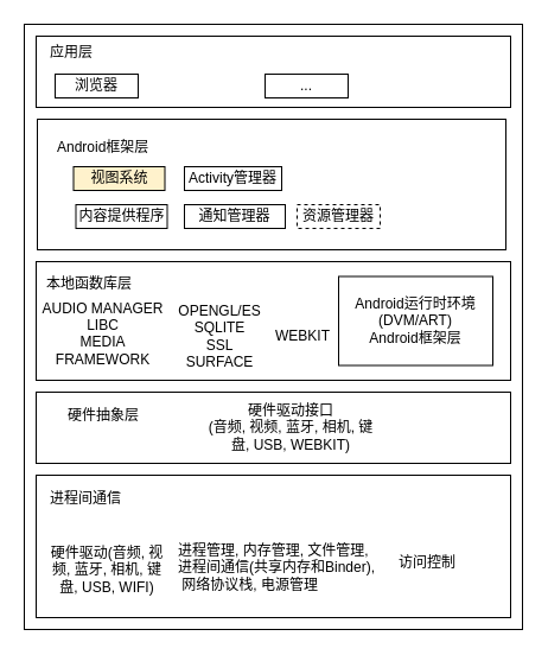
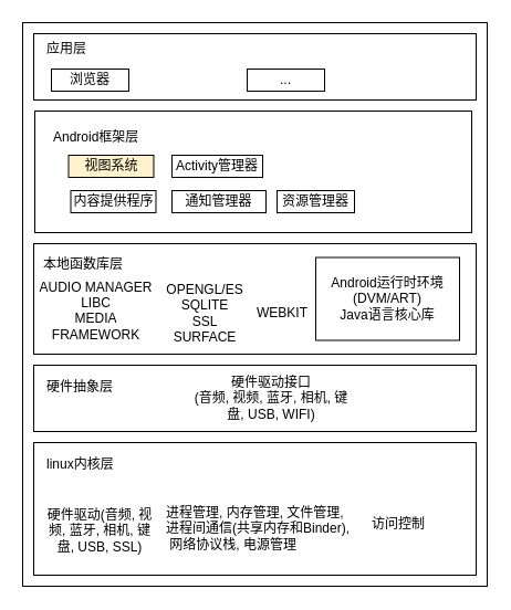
  <mxCell id="0" />
  <mxCell id="1" parent="0" />
  <mxCell id="2" value="" style="group" parent="1" vertex="1" connectable="0"><mxGeometry x="20" y="20" width="420" height="510" as="geometry" /></mxCell>
  <mxCell id="3" value="" style="rounded=0;whiteSpace=wrap;html=1;" parent="2" vertex="1"><mxGeometry width="420" height="510" as="geometry" /></mxCell>
  <mxCell id="4" value="" style="rounded=0;whiteSpace=wrap;html=1;" parent="2" vertex="1"><mxGeometry x="10" y="10" width="400" height="60" as="geometry" /></mxCell>
  <mxCell id="5" value="" style="rounded=0;whiteSpace=wrap;html=1;" parent="2" vertex="1"><mxGeometry x="11" y="80" width="395" height="110" as="geometry" /></mxCell>
  <mxCell id="6" value="" style="rounded=0;whiteSpace=wrap;html=1;fontSize=24;" parent="2" vertex="1"><mxGeometry x="10" y="200" width="400" height="100" as="geometry" /></mxCell>
  <mxCell id="7" value="" style="rounded=0;whiteSpace=wrap;html=1;fontSize=24;" parent="2" vertex="1"><mxGeometry x="10" y="310" width="400" height="60" as="geometry" /></mxCell>
  <mxCell id="8" value="" style="rounded=0;whiteSpace=wrap;html=1;fontSize=24;" parent="2" vertex="1"><mxGeometry x="10" y="380" width="400" height="120" as="geometry" /></mxCell>
- <mxCell id="9" value="Android运行时环境(DVM/ART)&lt;br&gt;Android框架层&lt;br&gt;" style="rounded=0;whiteSpace=wrap;html=1;" parent="2" vertex="1"><mxGeometry x="265" y="212.5" width="130" height="75" as="geometry" /></mxCell>
+ <mxCell id="9" value="Android运行时环境(DVM/ART)&lt;br&gt;Java语言核心库&lt;br&gt;" style="rounded=0;whiteSpace=wrap;html=1;" parent="2" vertex="1"><mxGeometry x="265" y="212.5" width="130" height="75" as="geometry" /></mxCell>
  <mxCell id="10" value="&lt;font style=&quot;font-size: 12px&quot;&gt;本地函数库层&lt;/font&gt;" style="text;html=1;strokeColor=none;fillColor=none;align=center;verticalAlign=middle;whiteSpace=wrap;rounded=0;fontSize=24;" parent="2" vertex="1"><mxGeometry x="15" y="202" width="80" height="25" as="geometry" /></mxCell>
- <mxCell id="11" value="&lt;span&gt;进程间通信&lt;/span&gt;" style="text;html=1;resizable=0;points=[];autosize=1;align=left;verticalAlign=top;spacingTop=-4;" parent="2" vertex="1"><mxGeometry x="20" y="390" width="80" height="20" as="geometry" /></mxCell>
- <mxCell id="12" value="硬件抽象层" style="text;html=1;resizable=0;points=[];autosize=1;align=left;verticalAlign=top;spacingTop=-4;" parent="2" vertex="1"><mxGeometry x="35" y="320" width="80" height="20" as="geometry" /></mxCell>
+ <mxCell id="11" value="&lt;span&gt;linux内核层&lt;/span&gt;" style="text;html=1;resizable=0;points=[];autosize=1;align=left;verticalAlign=top;spacingTop=-4;" parent="2" vertex="1"><mxGeometry x="20" y="390" width="80" height="20" as="geometry" /></mxCell>
+ <mxCell id="12" value="硬件抽象层" style="text;html=1;resizable=0;points=[];autosize=1;align=left;verticalAlign=top;spacingTop=-4;" parent="2" vertex="1"><mxGeometry x="20" y="320" width="80" height="20" as="geometry" /></mxCell>
  <mxCell id="13" value="Android框架层" style="text;html=1;" parent="2" vertex="1"><mxGeometry x="26" y="90" width="100" height="30" as="geometry" /></mxCell>
  <mxCell id="14" value="应用层" style="text;html=1;" parent="2" vertex="1"><mxGeometry x="20" y="10" width="60" height="30" as="geometry" /></mxCell>
- <mxCell id="15" value="硬件驱动接口&lt;br&gt;(音频, 视频, 蓝牙, 相机, 键盘, USB, WEBKIT)" style="text;html=1;strokeColor=none;fillColor=none;align=center;verticalAlign=middle;whiteSpace=wrap;rounded=0;" parent="2" vertex="1"><mxGeometry x="150" y="315" width="150" height="50" as="geometry" /></mxCell>
- <mxCell id="16" value="&lt;span&gt;硬件驱动(音频, 视频, 蓝牙, 相机, 键盘, USB, WIFI)&lt;/span&gt;" style="text;html=1;strokeColor=none;fillColor=none;align=center;verticalAlign=middle;whiteSpace=wrap;rounded=0;" parent="2" vertex="1"><mxGeometry x="20" y="430" width="100" height="60" as="geometry" /></mxCell>
+ <mxCell id="15" value="硬件驱动接口&lt;br&gt;(音频, 视频, 蓝牙, 相机, 键盘, USB, WIFI)" style="text;html=1;strokeColor=none;fillColor=none;align=center;verticalAlign=middle;whiteSpace=wrap;rounded=0;" parent="2" vertex="1"><mxGeometry x="150" y="315" width="150" height="50" as="geometry" /></mxCell>
+ <mxCell id="16" value="&lt;span&gt;硬件驱动(音频, 视频, 蓝牙, 相机, 键盘, USB, SSL)&lt;/span&gt;" style="text;html=1;strokeColor=none;fillColor=none;align=center;verticalAlign=middle;whiteSpace=wrap;rounded=0;" parent="2" vertex="1"><mxGeometry x="20" y="430" width="100" height="60" as="geometry" /></mxCell>
  <mxCell id="17" value="访问控制" style="text;html=1;" parent="2" vertex="1"><mxGeometry x="314" y="440" width="70" height="30" as="geometry" /></mxCell>
  <mxCell id="18" value="进程管理, 内存管理, 文件管理, &lt;br&gt;进程间通信(共享内存和Binder),&lt;br&gt;&amp;nbsp;网络协议栈, 电源管理" style="text;html=1;" parent="2" vertex="1"><mxGeometry x="128" y="430" width="178" height="55" as="geometry" /></mxCell>
  <mxCell id="19" value="AUDIO MANAGER&lt;br&gt;LIBC&lt;br&gt;MEDIA FRAMEWORK&lt;br&gt;&lt;br&gt;" style="text;html=1;strokeColor=none;fillColor=none;align=center;verticalAlign=middle;whiteSpace=wrap;rounded=0;" parent="2" vertex="1"><mxGeometry x="14" y="234" width="105" height="68" as="geometry" /></mxCell>
  <mxCell id="20" value="OPENGL/ES&lt;br&gt;SQLITE&lt;br&gt;SSL&lt;br&gt;SURFACE&lt;br&gt;" style="text;html=1;strokeColor=none;fillColor=none;align=center;verticalAlign=middle;whiteSpace=wrap;rounded=0;" parent="2" vertex="1"><mxGeometry x="120.5" y="237.5" width="88" height="50" as="geometry" /></mxCell>
  <mxCell id="21" value="WEBKIT" style="text;html=1;strokeColor=none;fillColor=none;align=center;verticalAlign=middle;whiteSpace=wrap;rounded=0;" parent="2" vertex="1"><mxGeometry x="205" y="252.5" width="60" height="20" as="geometry" /></mxCell>
- <mxCell id="22" value="资源管理器" style="rounded=0;whiteSpace=wrap;html=1;dashed=1;" parent="2" vertex="1"><mxGeometry x="230" y="152" width="70" height="20" as="geometry" /></mxCell>
+ <mxCell id="22" value="资源管理器" style="rounded=0;whiteSpace=wrap;html=1;" parent="2" vertex="1"><mxGeometry x="230" y="152" width="70" height="20" as="geometry" /></mxCell>
  <mxCell id="23" value="通知管理器" style="rounded=0;whiteSpace=wrap;html=1;" parent="2" vertex="1"><mxGeometry x="135" y="152" width="85" height="20" as="geometry" /></mxCell>
  <mxCell id="24" value="Activity管理器" style="rounded=0;whiteSpace=wrap;html=1;" parent="2" vertex="1"><mxGeometry x="135" y="120" width="82" height="20" as="geometry" /></mxCell>
  <mxCell id="25" value="内容提供程序" style="rounded=0;whiteSpace=wrap;html=1;" parent="2" vertex="1"><mxGeometry x="43.5" y="152" width="77" height="20" as="geometry" /></mxCell>
  <mxCell id="26" value="视图系统" style="rounded=0;whiteSpace=wrap;html=1;fillColor=#fff2cc;" parent="2" vertex="1"><mxGeometry x="41.5" y="120" width="77" height="20" as="geometry" /></mxCell>
  <mxCell id="27" value="浏览器" style="rounded=0;whiteSpace=wrap;html=1;" parent="2" vertex="1"><mxGeometry x="26" y="42" width="70" height="20" as="geometry" /></mxCell>
  <mxCell id="28" value="..." style="rounded=0;whiteSpace=wrap;html=1;" parent="2" vertex="1"><mxGeometry x="203" y="42" width="70" height="20" as="geometry" /></mxCell>
